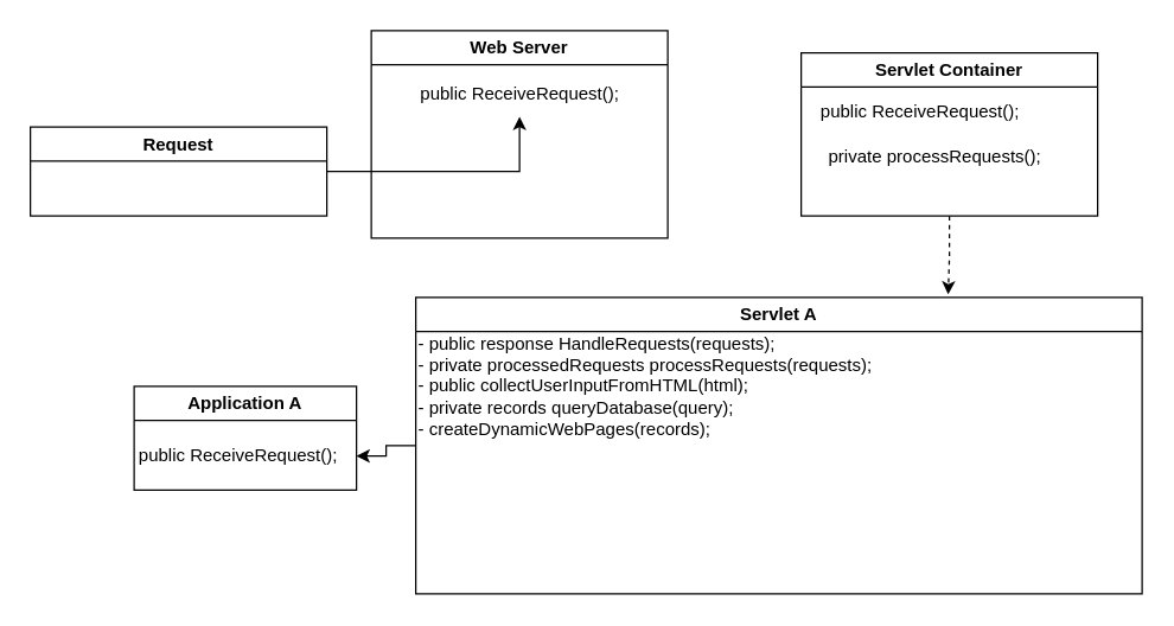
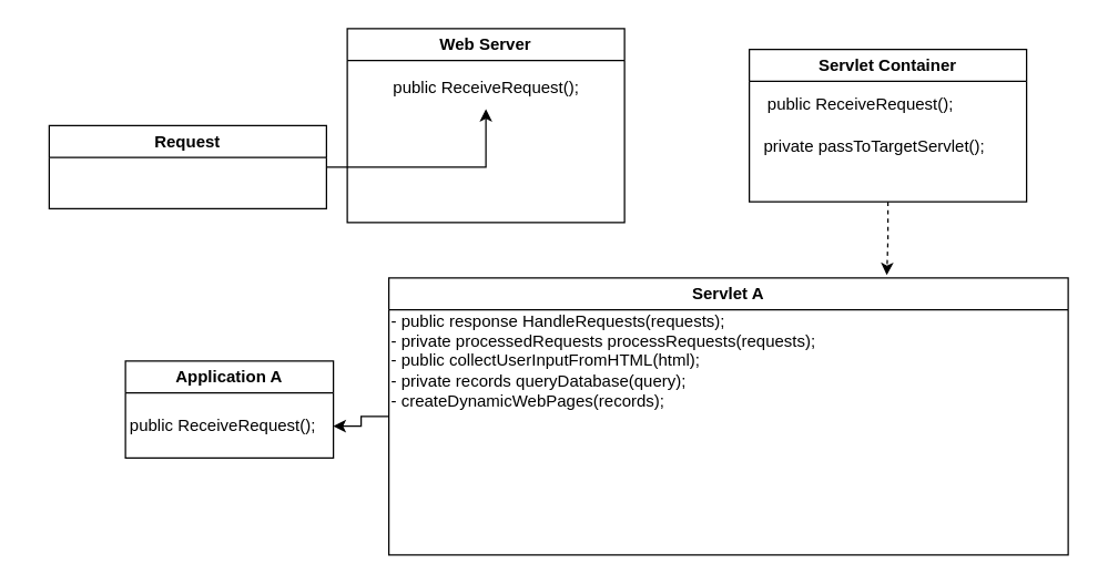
  <mxCell id="0" />
  <mxCell id="1" parent="0" />
  <mxCell id="2" value="" style="edgeStyle=orthogonalEdgeStyle;rounded=0;orthogonalLoop=1;jettySize=auto;html=1;" edge="1" parent="1" source="3" target="14"><mxGeometry relative="1" as="geometry" /></mxCell>
  <mxCell id="3" value="Servlet A" style="swimlane;whiteSpace=wrap;html=1;" vertex="1" parent="1"><mxGeometry x="280" y="200" width="490" height="200" as="geometry" /></mxCell>
  <mxCell id="4" value="- public response HandleRequests(requests);&lt;br&gt;- private processedRequests processRequests(requests);&lt;br&gt;- public collectUserInputFromHTML(html);&lt;br&gt;- private records queryDatabase(query);&lt;br&gt;- createDynamicWebPages(records);&lt;br&gt;" style="text;html=1;align=left;verticalAlign=middle;resizable=0;points=[];autosize=1;strokeColor=none;fillColor=none;" vertex="1" parent="3"><mxGeometry y="15" width="330" height="90" as="geometry" /></mxCell>
  <mxCell id="5" value="Web Server" style="swimlane;whiteSpace=wrap;html=1;" vertex="1" parent="1"><mxGeometry x="250" y="20" width="200" height="140" as="geometry" /></mxCell>
  <mxCell id="6" value="public ReceiveRequest();" style="text;html=1;align=center;verticalAlign=middle;resizable=0;points=[];autosize=1;strokeColor=none;fillColor=none;" vertex="1" parent="5"><mxGeometry x="20" y="28" width="160" height="30" as="geometry" /></mxCell>
  <mxCell id="7" value="" style="edgeStyle=orthogonalEdgeStyle;rounded=0;orthogonalLoop=1;jettySize=auto;html=1;" edge="1" parent="1" source="8" target="6"><mxGeometry relative="1" as="geometry" /></mxCell>
- <mxCell id="8" value="Request" style="swimlane;whiteSpace=wrap;html=1;" vertex="1" parent="1"><mxGeometry x="20" y="85" width="200" height="60" as="geometry" /></mxCell>
+ <mxCell id="8" value="Request" style="swimlane;whiteSpace=wrap;html=1;" vertex="1" parent="1"><mxGeometry x="35" y="90" width="200" height="60" as="geometry" /></mxCell>
  <mxCell id="9" style="edgeStyle=orthogonalEdgeStyle;rounded=0;orthogonalLoop=1;jettySize=auto;html=1;exitX=0.5;exitY=1;exitDx=0;exitDy=0;entryX=0.733;entryY=-0.01;entryDx=0;entryDy=0;entryPerimeter=0;dashed=1;" edge="1" parent="1" source="10" target="3"><mxGeometry relative="1" as="geometry" /></mxCell>
  <mxCell id="10" value="Servlet Container" style="swimlane;whiteSpace=wrap;html=1;" vertex="1" parent="1"><mxGeometry x="540" y="35" width="200" height="110" as="geometry" /></mxCell>
- <mxCell id="11" value="private processRequests();" style="text;html=1;align=center;verticalAlign=middle;resizable=0;points=[];autosize=1;strokeColor=none;fillColor=none;" vertex="1" parent="10"><mxGeometry y="55" width="180" height="30" as="geometry" /></mxCell>
+ <mxCell id="11" value="private passToTargetServlet();" style="text;html=1;align=center;verticalAlign=middle;resizable=0;points=[];autosize=1;strokeColor=none;fillColor=none;" vertex="1" parent="10"><mxGeometry y="55" width="180" height="30" as="geometry" /></mxCell>
  <mxCell id="12" value="public ReceiveRequest();" style="text;html=1;align=center;verticalAlign=middle;resizable=0;points=[];autosize=1;strokeColor=none;fillColor=none;" vertex="1" parent="10"><mxGeometry y="25" width="160" height="30" as="geometry" /></mxCell>
  <mxCell id="13" value="Application A" style="swimlane;whiteSpace=wrap;html=1;" vertex="1" parent="1"><mxGeometry x="90" y="260" width="150" height="70" as="geometry" /></mxCell>
  <mxCell id="14" value="public ReceiveRequest();" style="text;html=1;align=center;verticalAlign=middle;resizable=0;points=[];autosize=1;strokeColor=none;fillColor=none;" vertex="1" parent="13"><mxGeometry x="-10" y="32" width="160" height="30" as="geometry" /></mxCell>
